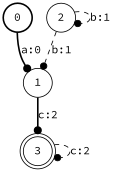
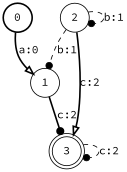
  digraph {
    fontname="Source Code Pro"
    nodesep=0.25
    rankdir=TB
    ranksep=0.4
    node [fontname="Source Code Pro" fontsize=14 shape=circle style=solid]
    edge [arrowhead=dot fontname="Source Code Pro" fontsize=14 style=bold]
    n1 [label=0 style=bold]
    n2 [label=1]
    n3 [label=3 shape=doublecircle]
    n4 [label=2]
-   n1 -> n2 [label="a:0"]
+   n1 -> n2 [arrowhead=onormal label="a:0"]
    n2 -> n3 [label="c:2"]
    n3 -> n3 [label="c:2" style=dashed]
    n4 -> n2 [label="b:1" style=dashed]
+   n4 -> n3 [arrowhead=onormal label="c:2"]
    n4 -> n4 [label="b:1" style=dashed]
  }
